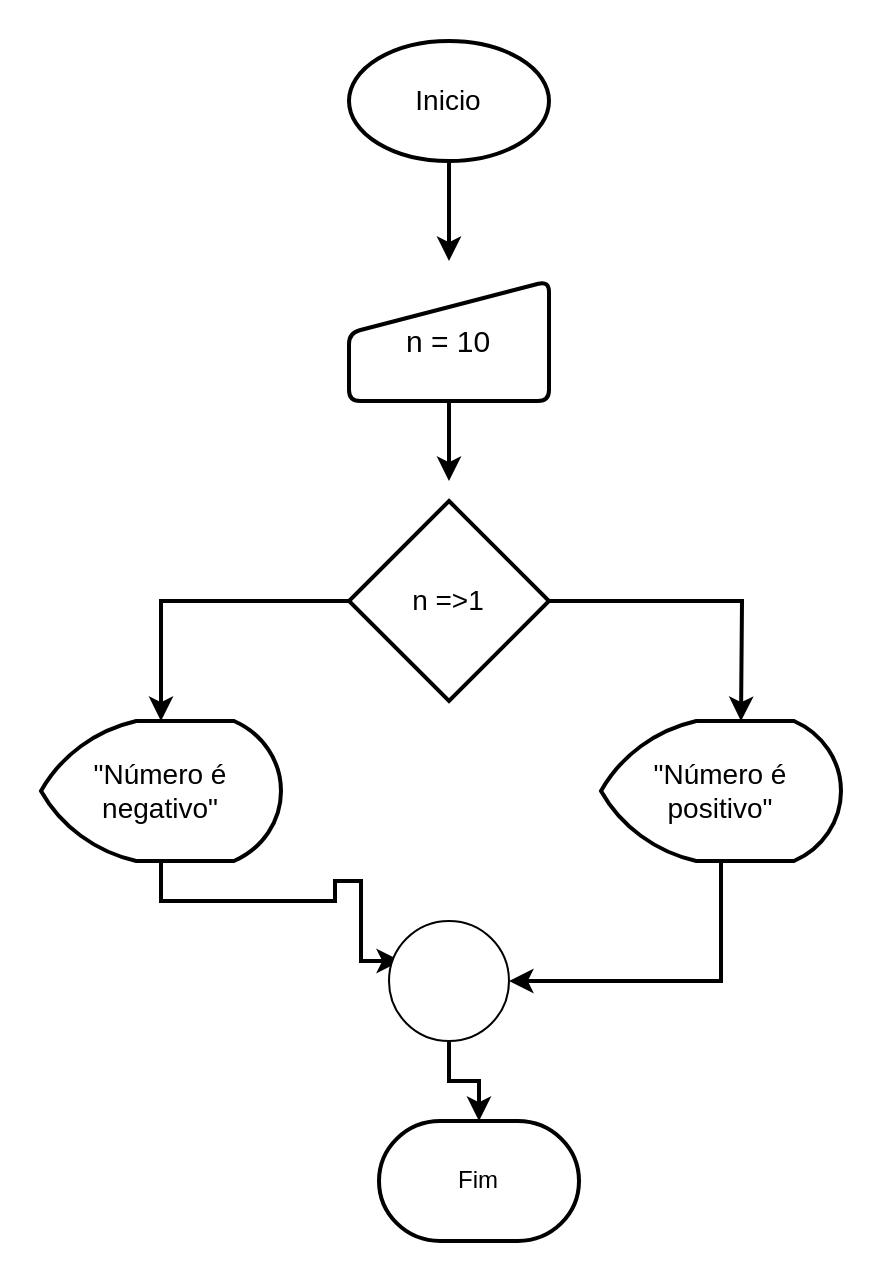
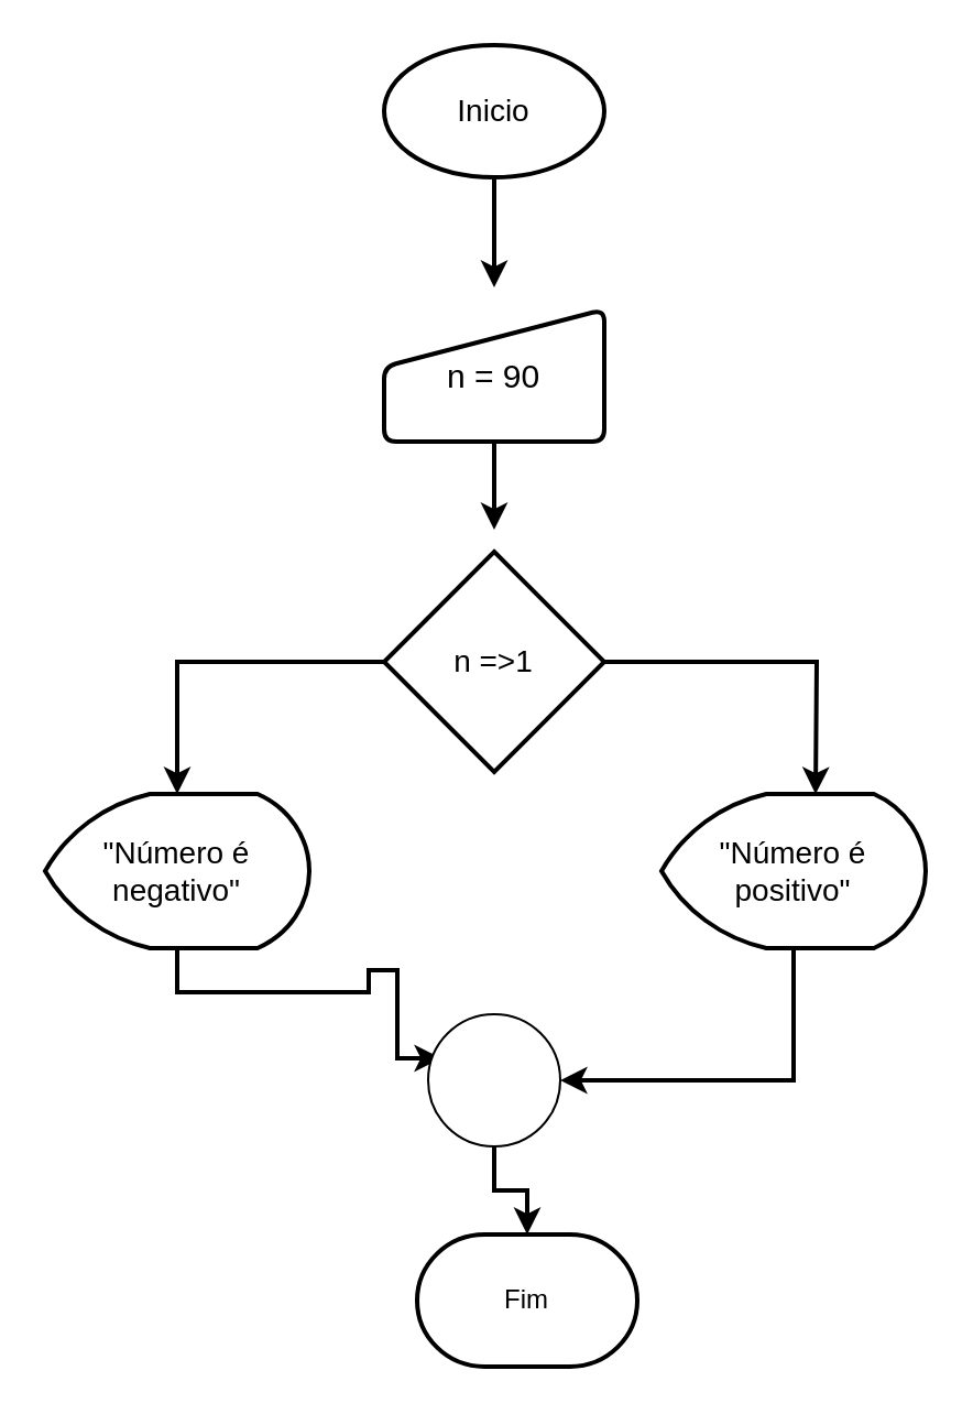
  <mxCell id="0" />
  <mxCell id="1" parent="0" />
  <mxCell id="2" style="edgeStyle=orthogonalEdgeStyle;rounded=0;orthogonalLoop=1;jettySize=auto;html=1;exitX=0.5;exitY=1;exitDx=0;exitDy=0;exitPerimeter=0;strokeWidth=2;" parent="1" source="3" edge="1"><mxGeometry relative="1" as="geometry"><mxPoint x="224" y="130" as="targetPoint" /></mxGeometry></mxCell>
  <mxCell id="3" value="&lt;font style=&quot;font-size: 14px&quot;&gt;Inicio&lt;/font&gt;" style="strokeWidth=2;html=1;shape=mxgraph.flowchart.start_1;whiteSpace=wrap;" parent="1" vertex="1"><mxGeometry x="174" y="20" width="100" height="60" as="geometry" /></mxCell>
  <mxCell id="4" style="edgeStyle=orthogonalEdgeStyle;rounded=0;orthogonalLoop=1;jettySize=auto;html=1;exitX=0.5;exitY=1;exitDx=0;exitDy=0;strokeWidth=2;" parent="1" source="5" edge="1"><mxGeometry relative="1" as="geometry"><mxPoint x="224" y="240" as="targetPoint" /></mxGeometry></mxCell>
- <mxCell id="5" value="&lt;font style=&quot;font-size: 15px&quot;&gt;n = 10&lt;/font&gt;" style="html=1;strokeWidth=2;shape=manualInput;whiteSpace=wrap;rounded=1;size=26;arcSize=11;" parent="1" vertex="1"><mxGeometry x="174" y="140" width="100" height="60" as="geometry" /></mxCell>
+ <mxCell id="5" value="&lt;font style=&quot;font-size: 15px&quot;&gt;n = 90&lt;/font&gt;" style="html=1;strokeWidth=2;shape=manualInput;whiteSpace=wrap;rounded=1;size=26;arcSize=11;" parent="1" vertex="1"><mxGeometry x="174" y="140" width="100" height="60" as="geometry" /></mxCell>
  <mxCell id="6" style="edgeStyle=orthogonalEdgeStyle;rounded=0;orthogonalLoop=1;jettySize=auto;html=1;exitX=1;exitY=0.5;exitDx=0;exitDy=0;exitPerimeter=0;strokeWidth=2;" parent="1" source="8" edge="1"><mxGeometry relative="1" as="geometry"><mxPoint x="370" y="360" as="targetPoint" /></mxGeometry></mxCell>
  <mxCell id="7" style="edgeStyle=orthogonalEdgeStyle;rounded=0;orthogonalLoop=1;jettySize=auto;html=1;exitX=0;exitY=0.5;exitDx=0;exitDy=0;exitPerimeter=0;strokeWidth=2;" parent="1" source="8" target="12" edge="1"><mxGeometry relative="1" as="geometry" /></mxCell>
  <mxCell id="8" value="&lt;font style=&quot;font-size: 14px&quot;&gt;n =&amp;gt;1&lt;/font&gt;" style="strokeWidth=2;html=1;shape=mxgraph.flowchart.decision;whiteSpace=wrap;" parent="1" vertex="1"><mxGeometry x="174" y="250" width="100" height="100" as="geometry" /></mxCell>
  <mxCell id="9" style="edgeStyle=orthogonalEdgeStyle;rounded=0;orthogonalLoop=1;jettySize=auto;html=1;exitX=0.5;exitY=1;exitDx=0;exitDy=0;exitPerimeter=0;entryX=1;entryY=0.5;entryDx=0;entryDy=0;entryPerimeter=0;strokeWidth=2;" edge="1" parent="1" source="10" target="14"><mxGeometry relative="1" as="geometry" /></mxCell>
  <mxCell id="10" value="&lt;font style=&quot;font-size: 14px&quot;&gt;&quot;Número é positivo&quot;&lt;/font&gt;" style="strokeWidth=2;html=1;shape=mxgraph.flowchart.display;whiteSpace=wrap;" parent="1" vertex="1"><mxGeometry x="300" y="360" width="120" height="70" as="geometry" /></mxCell>
  <mxCell id="11" style="edgeStyle=orthogonalEdgeStyle;rounded=0;orthogonalLoop=1;jettySize=auto;html=1;exitX=0.5;exitY=1;exitDx=0;exitDy=0;exitPerimeter=0;entryX=0.1;entryY=0.333;entryDx=0;entryDy=0;entryPerimeter=0;strokeWidth=2;" edge="1" parent="1" source="12" target="14"><mxGeometry relative="1" as="geometry"><Array as="points"><mxPoint x="80" y="450" /><mxPoint x="167" y="450" /><mxPoint x="167" y="440" /><mxPoint x="180" y="440" /><mxPoint x="180" y="480" /></Array></mxGeometry></mxCell>
  <mxCell id="12" value="&lt;font style=&quot;font-size: 14px&quot;&gt;&quot;Número é negativo&quot;&lt;/font&gt;" style="strokeWidth=2;html=1;shape=mxgraph.flowchart.display;whiteSpace=wrap;" parent="1" vertex="1"><mxGeometry x="20" y="360" width="120" height="70" as="geometry" /></mxCell>
  <mxCell id="13" style="edgeStyle=orthogonalEdgeStyle;rounded=0;orthogonalLoop=1;jettySize=auto;html=1;exitX=0.5;exitY=1;exitDx=0;exitDy=0;exitPerimeter=0;entryX=0.5;entryY=0;entryDx=0;entryDy=0;entryPerimeter=0;strokeWidth=2;" edge="1" parent="1" source="14" target="15"><mxGeometry relative="1" as="geometry" /></mxCell>
  <mxCell id="14" value="" style="verticalLabelPosition=bottom;verticalAlign=top;html=1;shape=mxgraph.flowchart.on-page_reference;" vertex="1" parent="1"><mxGeometry x="194" y="460" width="60" height="60" as="geometry" /></mxCell>
  <mxCell id="15" value="Fim" style="strokeWidth=2;html=1;shape=mxgraph.flowchart.terminator;whiteSpace=wrap;" vertex="1" parent="1"><mxGeometry x="189" y="560" width="100" height="60" as="geometry" /></mxCell>
